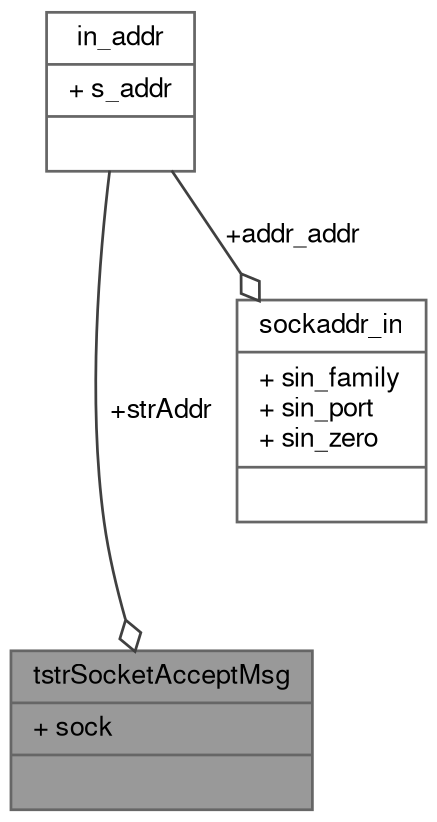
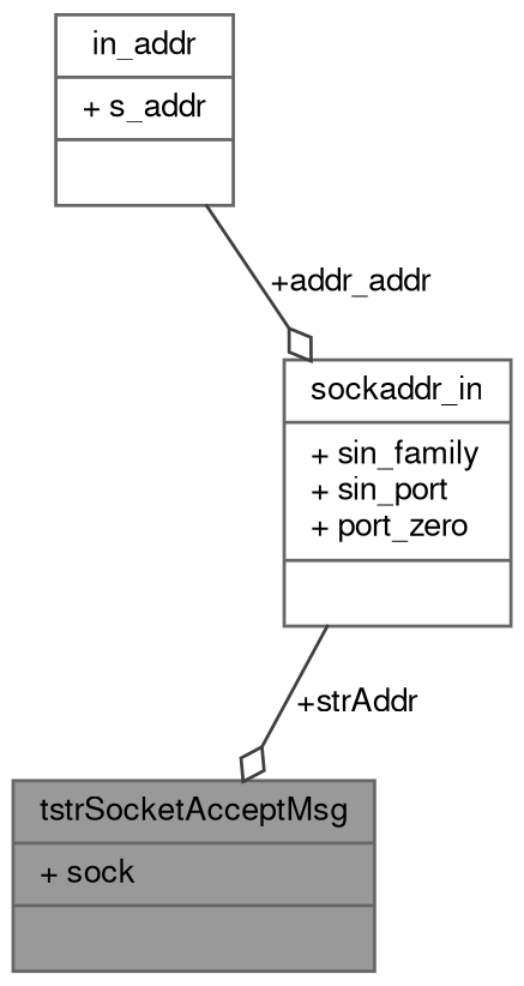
  digraph {
    node [color=gray40 fillcolor=white fontname=FreeSans fontsize=10 shape=record style=filled]
    edge [arrowhead=odiamond color=grey25 fontname=FreeSans fontsize=10 labelfontname=FreeSans labelfontsize=10 style=solid]
    n1 [fillcolor=grey60 fontcolor=black height=0.2 label="{tstrSocketAcceptMsg\n|+ sock\l|}" width=0.4]
-   n2 [height=0.2 label="{sockaddr_in\n|+ sin_family\l+ sin_port\l+ sin_zero\l|}" width=0.4]
+   n2 [height=0.2 label="{sockaddr_in\n|+ sin_family\l+ sin_port\l+ port_zero\l|}" width=0.4]
    n3 [height=0.2 label="{in_addr\n|+ s_addr\l|}" width=0.4]
-   n3 -> n1 [label=" +strAddr"]
+   n2 -> n1 [label=" +strAddr"]
    n3 -> n2 [label=" +addr_addr"]
  }
